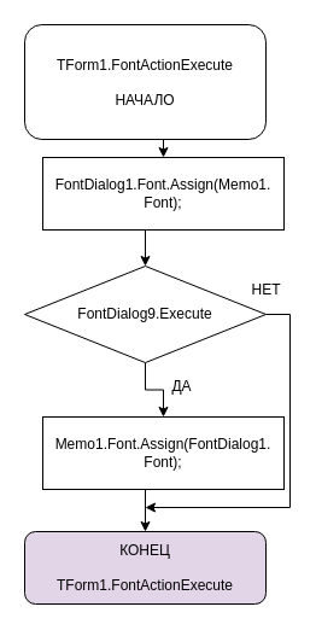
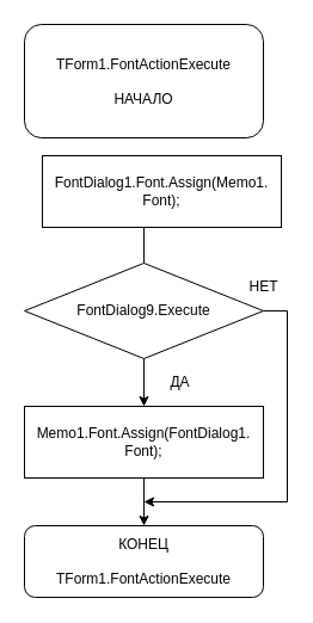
  <mxCell id="0" />
  <mxCell id="1" parent="0" />
- <mxCell id="2" style="edgeStyle=orthogonalEdgeStyle;rounded=0;orthogonalLoop=1;jettySize=auto;html=1;exitX=0.5;exitY=1;exitDx=0;exitDy=0;entryX=0.5;entryY=0;entryDx=0;entryDy=0;" edge="1" parent="1" source="3" target="5"><mxGeometry relative="1" as="geometry" /></mxCell>
  <mxCell id="3" value="TForm1.FontActionExecute&lt;br&gt;&lt;br&gt;НАЧАЛО" style="rounded=1;whiteSpace=wrap;html=1;" vertex="1" parent="1"><mxGeometry x="20" y="20" width="200" height="95" as="geometry" /></mxCell>
- <mxCell id="4" style="edgeStyle=orthogonalEdgeStyle;rounded=0;orthogonalLoop=1;jettySize=auto;html=1;exitX=0.5;exitY=1;exitDx=0;exitDy=0;entryX=0.5;entryY=0;entryDx=0;entryDy=0;" edge="1" parent="1" source="5" target="8"><mxGeometry relative="1" as="geometry" /></mxCell>
+ <mxCell id="4" style="edgeStyle=orthogonalEdgeStyle;rounded=0;orthogonalLoop=1;jettySize=auto;html=1;exitX=0.5;exitY=1;exitDx=0;exitDy=0;entryX=0.5;entryY=0;entryDx=0;entryDy=0;endArrow=none;" edge="1" parent="1" source="5" target="8"><mxGeometry relative="1" as="geometry" /></mxCell>
  <mxCell id="5" value="&lt;div&gt;&lt;span&gt;FontDialog1.Font.Assign(Memo1.&lt;/span&gt;&lt;/div&gt;&lt;div&gt;&lt;span&gt;Font);&lt;/span&gt;&lt;br&gt;&lt;/div&gt;" style="rounded=0;whiteSpace=wrap;html=1;" vertex="1" parent="1"><mxGeometry x="35" y="130" width="200" height="60" as="geometry" /></mxCell>
  <mxCell id="6" style="edgeStyle=orthogonalEdgeStyle;rounded=0;orthogonalLoop=1;jettySize=auto;html=1;exitX=0.5;exitY=1;exitDx=0;exitDy=0;entryX=0.5;entryY=0;entryDx=0;entryDy=0;" edge="1" parent="1" source="8" target="10"><mxGeometry relative="1" as="geometry" /></mxCell>
  <mxCell id="7" style="edgeStyle=orthogonalEdgeStyle;rounded=0;orthogonalLoop=1;jettySize=auto;html=1;exitX=1;exitY=0.5;exitDx=0;exitDy=0;" edge="1" parent="1" source="8"><mxGeometry relative="1" as="geometry"><mxPoint x="120" y="420" as="targetPoint" /><Array as="points"><mxPoint x="240" y="260" /><mxPoint x="240" y="420" /></Array></mxGeometry></mxCell>
  <mxCell id="8" value="FontDialog9.Execute" style="rhombus;whiteSpace=wrap;html=1;" vertex="1" parent="1"><mxGeometry x="20" y="220" width="200" height="80" as="geometry" /></mxCell>
  <mxCell id="9" style="edgeStyle=orthogonalEdgeStyle;rounded=0;orthogonalLoop=1;jettySize=auto;html=1;exitX=0.5;exitY=1;exitDx=0;exitDy=0;entryX=0.5;entryY=0;entryDx=0;entryDy=0;" edge="1" parent="1" source="10" target="12"><mxGeometry relative="1" as="geometry" /></mxCell>
- <mxCell id="10" value="&lt;div&gt;Memo1.Font.Assign(FontDialog1.&lt;/div&gt;&lt;div&gt;Font);&lt;br&gt;&lt;/div&gt;" style="rounded=0;whiteSpace=wrap;html=1;" vertex="1" parent="1"><mxGeometry x="35" y="345" width="200" height="60" as="geometry" /></mxCell>
+ <mxCell id="10" value="&lt;div&gt;Memo1.Font.Assign(FontDialog1.&lt;/div&gt;&lt;div&gt;Font);&lt;br&gt;&lt;/div&gt;" style="rounded=0;whiteSpace=wrap;html=1;" vertex="1" parent="1"><mxGeometry x="20" y="340" width="200" height="60" as="geometry" /></mxCell>
  <mxCell id="11" value="ДА" style="text;html=1;align=center;verticalAlign=middle;resizable=0;points=[];autosize=1;strokeColor=none;" vertex="1" parent="1"><mxGeometry x="135" y="310" width="30" height="20" as="geometry" /></mxCell>
- <mxCell id="12" value="КОНЕЦ&lt;br&gt;&lt;br&gt;TForm1.FontActionExecute" style="rounded=1;whiteSpace=wrap;html=1;fillColor=#e1d5e7;" vertex="1" parent="1"><mxGeometry x="20" y="440" width="200" height="60" as="geometry" /></mxCell>
+ <mxCell id="12" value="КОНЕЦ&lt;br&gt;&lt;br&gt;TForm1.FontActionExecute" style="rounded=1;whiteSpace=wrap;html=1;" vertex="1" parent="1"><mxGeometry x="20" y="440" width="200" height="60" as="geometry" /></mxCell>
  <mxCell id="13" value="НЕТ" style="text;html=1;align=center;verticalAlign=middle;resizable=0;points=[];autosize=1;strokeColor=none;" vertex="1" parent="1"><mxGeometry x="200" y="230" width="40" height="20" as="geometry" /></mxCell>
